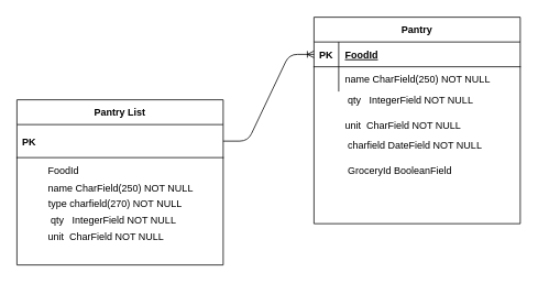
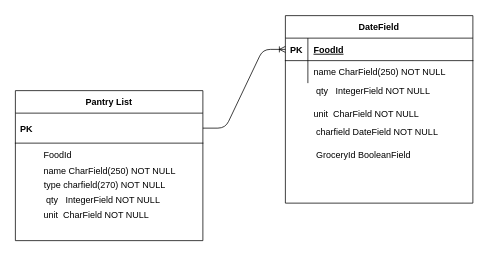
  <mxCell id="0" />
  <mxCell id="1" parent="0" />
- <mxCell id="2" value="Pantry" style="shape=table;startSize=30;container=1;collapsible=1;childLayout=tableLayout;fixedRows=1;rowLines=0;fontStyle=1;align=center;resizeLast=1;" parent="1" vertex="1"><mxGeometry x="380" y="20" width="250" height="250" as="geometry" /></mxCell>
+ <mxCell id="2" value="DateField" style="shape=table;startSize=30;container=1;collapsible=1;childLayout=tableLayout;fixedRows=1;rowLines=0;fontStyle=1;align=center;resizeLast=1;" parent="1" vertex="1"><mxGeometry x="380" y="20" width="250" height="250" as="geometry" /></mxCell>
  <mxCell id="3" value="" style="shape=partialRectangle;collapsible=0;dropTarget=0;pointerEvents=0;fillColor=none;points=[[0,0.5],[1,0.5]];portConstraint=eastwest;top=0;left=0;right=0;bottom=1;" parent="2" vertex="1"><mxGeometry y="30" width="250" height="30" as="geometry" /></mxCell>
  <mxCell id="4" value="PK" style="shape=partialRectangle;overflow=hidden;connectable=0;fillColor=none;top=0;left=0;bottom=0;right=0;fontStyle=1;" parent="3" vertex="1"><mxGeometry width="30" height="30" as="geometry" /></mxCell>
  <mxCell id="5" value="FoodId" style="shape=partialRectangle;overflow=hidden;connectable=0;fillColor=none;top=0;left=0;bottom=0;right=0;align=left;spacingLeft=6;fontStyle=5;" parent="3" vertex="1"><mxGeometry x="30" width="220" height="30" as="geometry" /></mxCell>
  <mxCell id="6" value="" style="shape=partialRectangle;collapsible=0;dropTarget=0;pointerEvents=0;fillColor=none;points=[[0,0.5],[1,0.5]];portConstraint=eastwest;top=0;left=0;right=0;bottom=0;" parent="2" vertex="1"><mxGeometry y="60" width="250" height="30" as="geometry" /></mxCell>
  <mxCell id="7" value="" style="shape=partialRectangle;overflow=hidden;connectable=0;fillColor=none;top=0;left=0;bottom=0;right=0;" parent="6" vertex="1"><mxGeometry width="30" height="30" as="geometry" /></mxCell>
  <mxCell id="8" value="name CharField(250) NOT NULL" style="shape=partialRectangle;overflow=hidden;connectable=0;fillColor=none;top=0;left=0;bottom=0;right=0;align=left;spacingLeft=6;" parent="6" vertex="1"><mxGeometry x="30" width="220" height="30" as="geometry" /></mxCell>
  <mxCell id="9" value=" qty   IntegerField NOT NULL" style="shape=partialRectangle;overflow=hidden;connectable=0;fillColor=none;top=0;left=0;bottom=0;right=0;align=left;spacingLeft=6;" vertex="1" parent="1"><mxGeometry x="410" y="105" width="220" height="30" as="geometry" /></mxCell>
  <mxCell id="10" value=" charfield DateField NOT NULL" style="shape=partialRectangle;overflow=hidden;connectable=0;fillColor=none;top=0;left=0;bottom=0;right=0;align=left;spacingLeft=6;" vertex="1" parent="1"><mxGeometry x="410" y="160" width="220" height="30" as="geometry" /></mxCell>
  <mxCell id="11" value=" GroceryId BooleanField" style="shape=partialRectangle;overflow=hidden;connectable=0;fillColor=none;top=0;left=0;bottom=0;right=0;align=left;spacingLeft=6;" vertex="1" parent="1"><mxGeometry x="410" y="190" width="220" height="30" as="geometry" /></mxCell>
  <mxCell id="12" value="Pantry List" style="shape=table;startSize=30;container=1;collapsible=1;childLayout=tableLayout;fixedRows=1;rowLines=0;fontStyle=1;align=center;resizeLast=1;" vertex="1" parent="1"><mxGeometry x="20" y="120" width="250" height="200" as="geometry" /></mxCell>
  <mxCell id="13" value="" style="shape=partialRectangle;collapsible=0;dropTarget=0;pointerEvents=0;fillColor=none;points=[[0,0.5],[1,0.5]];portConstraint=eastwest;top=0;left=0;right=0;bottom=1;" vertex="1" parent="12"><mxGeometry y="30" width="250" height="40" as="geometry" /></mxCell>
  <mxCell id="14" value="PK" style="shape=partialRectangle;overflow=hidden;connectable=0;fillColor=none;top=0;left=0;bottom=0;right=0;fontStyle=1;" vertex="1" parent="13"><mxGeometry width="30" height="40" as="geometry" /></mxCell>
  <mxCell id="15" value="" style="shape=partialRectangle;collapsible=0;dropTarget=0;pointerEvents=0;fillColor=none;top=0;left=0;bottom=0;right=0;points=[[0,0.5],[1,0.5]];portConstraint=eastwest;" vertex="1" parent="12"><mxGeometry y="70" width="250" height="30" as="geometry" /></mxCell>
  <mxCell id="16" value="FoodId" style="shape=partialRectangle;connectable=0;fillColor=none;top=0;left=0;bottom=0;right=0;align=left;spacingLeft=6;fontStyle=0;overflow=hidden;" vertex="1" parent="15"><mxGeometry x="30" width="220" height="30" as="geometry" /></mxCell>
  <mxCell id="17" value="" style="shape=partialRectangle;collapsible=0;dropTarget=0;pointerEvents=0;fillColor=none;points=[[0,0.5],[1,0.5]];portConstraint=eastwest;top=0;left=0;right=0;bottom=0;" vertex="1" parent="1"><mxGeometry x="67" y="230" width="250" height="30" as="geometry" /></mxCell>
  <mxCell id="18" value="" style="shape=partialRectangle;overflow=hidden;connectable=0;fillColor=none;top=0;left=0;bottom=0;right=0;" vertex="1" parent="17"><mxGeometry width="30" height="30" as="geometry" /></mxCell>
  <mxCell id="19" value=" type charfield(270) NOT NULL" style="shape=partialRectangle;overflow=hidden;connectable=0;fillColor=none;top=0;left=0;bottom=0;right=0;align=left;spacingLeft=6;" vertex="1" parent="17"><mxGeometry x="-20" width="220" height="30" as="geometry" /></mxCell>
  <mxCell id="20" value=" qty   IntegerField NOT NULL" style="shape=partialRectangle;overflow=hidden;connectable=0;fillColor=none;top=0;left=0;bottom=0;right=0;align=left;spacingLeft=6;" vertex="1" parent="1"><mxGeometry x="50" y="250" width="220" height="30" as="geometry" /></mxCell>
  <mxCell id="21" value="unit  CharField NOT NULL" style="shape=partialRectangle;overflow=hidden;connectable=0;fillColor=none;top=0;left=0;bottom=0;right=0;align=left;spacingLeft=6;" vertex="1" parent="1"><mxGeometry x="410" y="135" width="220" height="30" as="geometry" /></mxCell>
  <mxCell id="22" value="unit  CharField NOT NULL" style="shape=partialRectangle;overflow=hidden;connectable=0;fillColor=none;top=0;left=0;bottom=0;right=0;align=left;spacingLeft=6;" vertex="1" parent="1"><mxGeometry x="50" y="270" width="220" height="30" as="geometry" /></mxCell>
  <mxCell id="23" value="name CharField(250) NOT NULL" style="shape=partialRectangle;overflow=hidden;connectable=0;fillColor=none;top=0;left=0;bottom=0;right=0;align=left;spacingLeft=6;" vertex="1" parent="1"><mxGeometry x="50" y="211" width="220" height="30" as="geometry" /></mxCell>
  <mxCell id="24" value="" style="edgeStyle=entityRelationEdgeStyle;fontSize=12;html=1;endArrow=ERoneToMany;entryX=0;entryY=0.5;entryDx=0;entryDy=0;exitX=1;exitY=0.5;exitDx=0;exitDy=0;" edge="1" parent="1" source="13" target="3"><mxGeometry width="100" height="100" relative="1" as="geometry"><mxPoint x="270" y="200" as="sourcePoint" /><mxPoint x="370" y="100" as="targetPoint" /></mxGeometry></mxCell>
